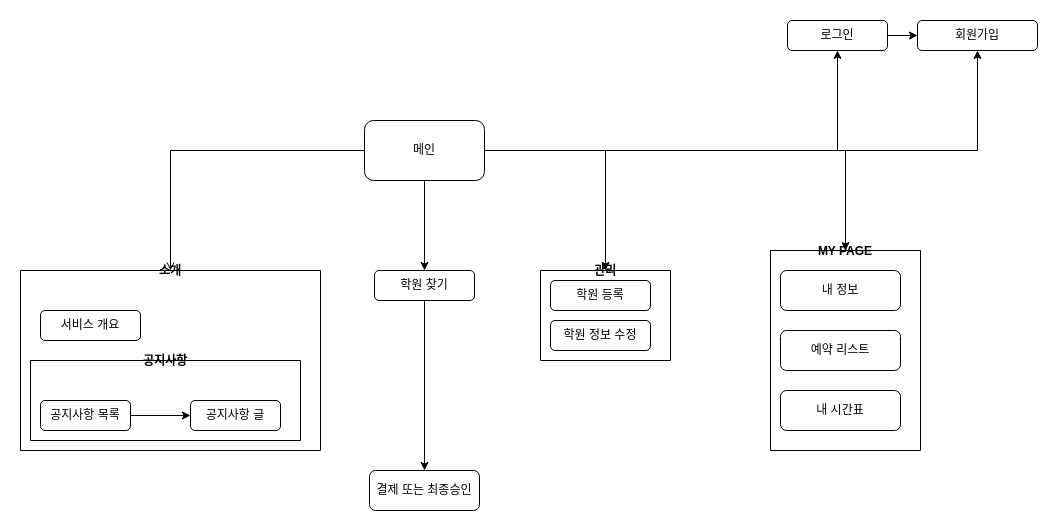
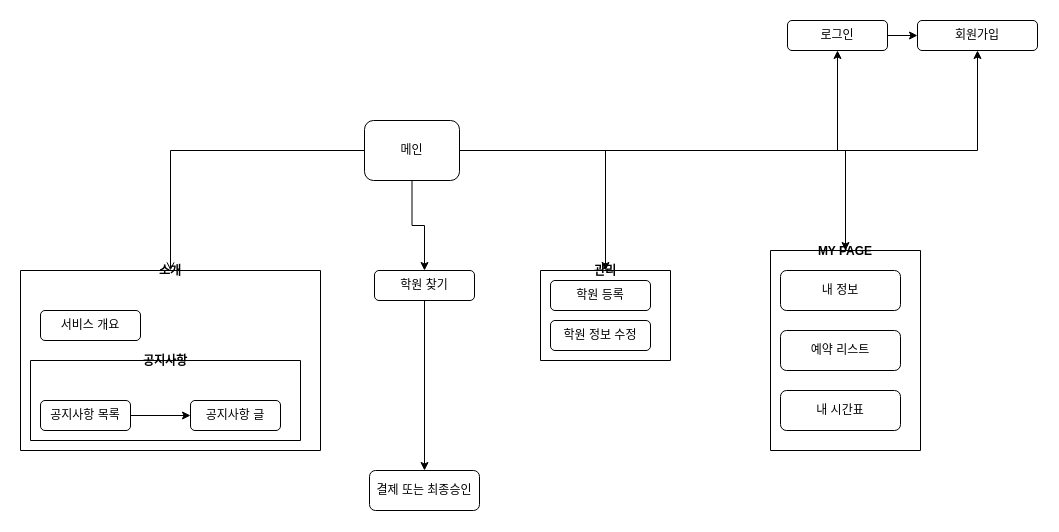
  <mxCell id="0" />
  <mxCell id="1" parent="0" />
  <mxCell id="2" value="소개" style="swimlane;startSize=0;" vertex="1" parent="1"><mxGeometry x="20" y="270" width="300" height="180" as="geometry"><mxRectangle x="160" y="170" width="50" height="40" as="alternateBounds" /></mxGeometry></mxCell>
  <mxCell id="3" value="서비스 개요" style="rounded=1;whiteSpace=wrap;html=1;" vertex="1" parent="2"><mxGeometry x="20" y="40" width="100" height="30" as="geometry" /></mxCell>
  <mxCell id="4" value="공지사항" style="swimlane;startSize=0;" vertex="1" parent="2"><mxGeometry x="10" y="90" width="270" height="80" as="geometry" /></mxCell>
  <mxCell id="5" value="" style="edgeStyle=orthogonalEdgeStyle;rounded=0;orthogonalLoop=1;jettySize=auto;html=1;" edge="1" parent="4" source="6" target="7"><mxGeometry relative="1" as="geometry" /></mxCell>
  <mxCell id="6" value="공지사항 목록" style="rounded=1;whiteSpace=wrap;html=1;" vertex="1" parent="4"><mxGeometry x="10" y="40" width="90" height="30" as="geometry" /></mxCell>
  <mxCell id="7" value="공지사항 글" style="rounded=1;whiteSpace=wrap;html=1;" vertex="1" parent="4"><mxGeometry x="160" y="40" width="90" height="30" as="geometry" /></mxCell>
  <mxCell id="8" style="edgeStyle=orthogonalEdgeStyle;rounded=0;orthogonalLoop=1;jettySize=auto;html=1;entryX=0.5;entryY=0;entryDx=0;entryDy=0;endArrow=open;" edge="1" parent="1" source="14" target="2"><mxGeometry relative="1" as="geometry"><mxPoint x="210" y="210" as="targetPoint" /></mxGeometry></mxCell>
  <mxCell id="9" style="edgeStyle=orthogonalEdgeStyle;rounded=0;orthogonalLoop=1;jettySize=auto;html=1;entryX=0.5;entryY=0;entryDx=0;entryDy=0;" edge="1" parent="1" source="14" target="17"><mxGeometry relative="1" as="geometry" /></mxCell>
  <mxCell id="10" style="edgeStyle=orthogonalEdgeStyle;rounded=0;orthogonalLoop=1;jettySize=auto;html=1;entryX=0.5;entryY=0;entryDx=0;entryDy=0;" edge="1" parent="1" source="14" target="16"><mxGeometry relative="1" as="geometry" /></mxCell>
  <mxCell id="11" value="" style="edgeStyle=orthogonalEdgeStyle;rounded=0;orthogonalLoop=1;jettySize=auto;html=1;" edge="1" parent="1" source="14" target="21"><mxGeometry relative="1" as="geometry" /></mxCell>
  <mxCell id="12" value="" style="edgeStyle=orthogonalEdgeStyle;rounded=0;orthogonalLoop=1;jettySize=auto;html=1;" edge="1" parent="1" source="14" target="22"><mxGeometry relative="1" as="geometry" /></mxCell>
  <mxCell id="13" style="edgeStyle=orthogonalEdgeStyle;rounded=0;orthogonalLoop=1;jettySize=auto;html=1;" edge="1" parent="1" source="14" target="23"><mxGeometry relative="1" as="geometry"><mxPoint x="720" y="270" as="targetPoint" /></mxGeometry></mxCell>
- <mxCell id="14" value="메인" style="rounded=1;whiteSpace=wrap;html=1;" vertex="1" parent="1"><mxGeometry x="364" y="120" width="120" height="60" as="geometry" /></mxCell>
+ <mxCell id="14" value="메인" style="rounded=1;whiteSpace=wrap;html=1;" vertex="1" parent="1"><mxGeometry x="364" y="120" width="95" height="60" as="geometry" /></mxCell>
  <mxCell id="15" value="" style="edgeStyle=orthogonalEdgeStyle;rounded=0;orthogonalLoop=1;jettySize=auto;html=1;" edge="1" parent="1" source="16" target="27"><mxGeometry relative="1" as="geometry" /></mxCell>
  <mxCell id="16" value="학원 찾기" style="rounded=1;whiteSpace=wrap;html=1;" vertex="1" parent="1"><mxGeometry x="374" y="270" width="100" height="30" as="geometry" /></mxCell>
  <mxCell id="17" value="관리" style="swimlane;startSize=0;" vertex="1" parent="1"><mxGeometry x="540" y="270" width="130" height="90" as="geometry" /></mxCell>
  <mxCell id="18" value="학원 등록" style="rounded=1;whiteSpace=wrap;html=1;" vertex="1" parent="17"><mxGeometry x="10" y="10" width="100" height="30" as="geometry" /></mxCell>
  <mxCell id="19" value="학원 정보 수정" style="rounded=1;whiteSpace=wrap;html=1;" vertex="1" parent="17"><mxGeometry x="10" y="50" width="100" height="30" as="geometry" /></mxCell>
  <mxCell id="20" value="" style="edgeStyle=orthogonalEdgeStyle;rounded=0;orthogonalLoop=1;jettySize=auto;html=1;" edge="1" parent="1" source="21" target="22"><mxGeometry relative="1" as="geometry" /></mxCell>
  <mxCell id="21" value="로그인" style="rounded=1;whiteSpace=wrap;html=1;" vertex="1" parent="1"><mxGeometry x="787" y="20" width="100" height="30" as="geometry" /></mxCell>
  <mxCell id="22" value="회원가입" style="rounded=1;whiteSpace=wrap;html=1;" vertex="1" parent="1"><mxGeometry x="917" y="20" width="120" height="30" as="geometry" /></mxCell>
  <mxCell id="23" value="MY PAGE" style="swimlane;startSize=0;" vertex="1" parent="1"><mxGeometry x="770" y="250" width="150" height="200" as="geometry" /></mxCell>
  <mxCell id="24" value="내 정보" style="rounded=1;whiteSpace=wrap;html=1;" vertex="1" parent="23"><mxGeometry x="10" y="20" width="120" height="40" as="geometry" /></mxCell>
  <mxCell id="25" value="예약 리스트" style="rounded=1;whiteSpace=wrap;html=1;" vertex="1" parent="23"><mxGeometry x="10" y="80" width="120" height="40" as="geometry" /></mxCell>
  <mxCell id="26" value="내 시간표" style="rounded=1;whiteSpace=wrap;html=1;" vertex="1" parent="23"><mxGeometry x="10" y="140" width="120" height="40" as="geometry" /></mxCell>
  <mxCell id="27" value="결제 또는 최종승인" style="rounded=1;whiteSpace=wrap;html=1;" vertex="1" parent="1"><mxGeometry x="369" y="470" width="110" height="40" as="geometry" /></mxCell>
